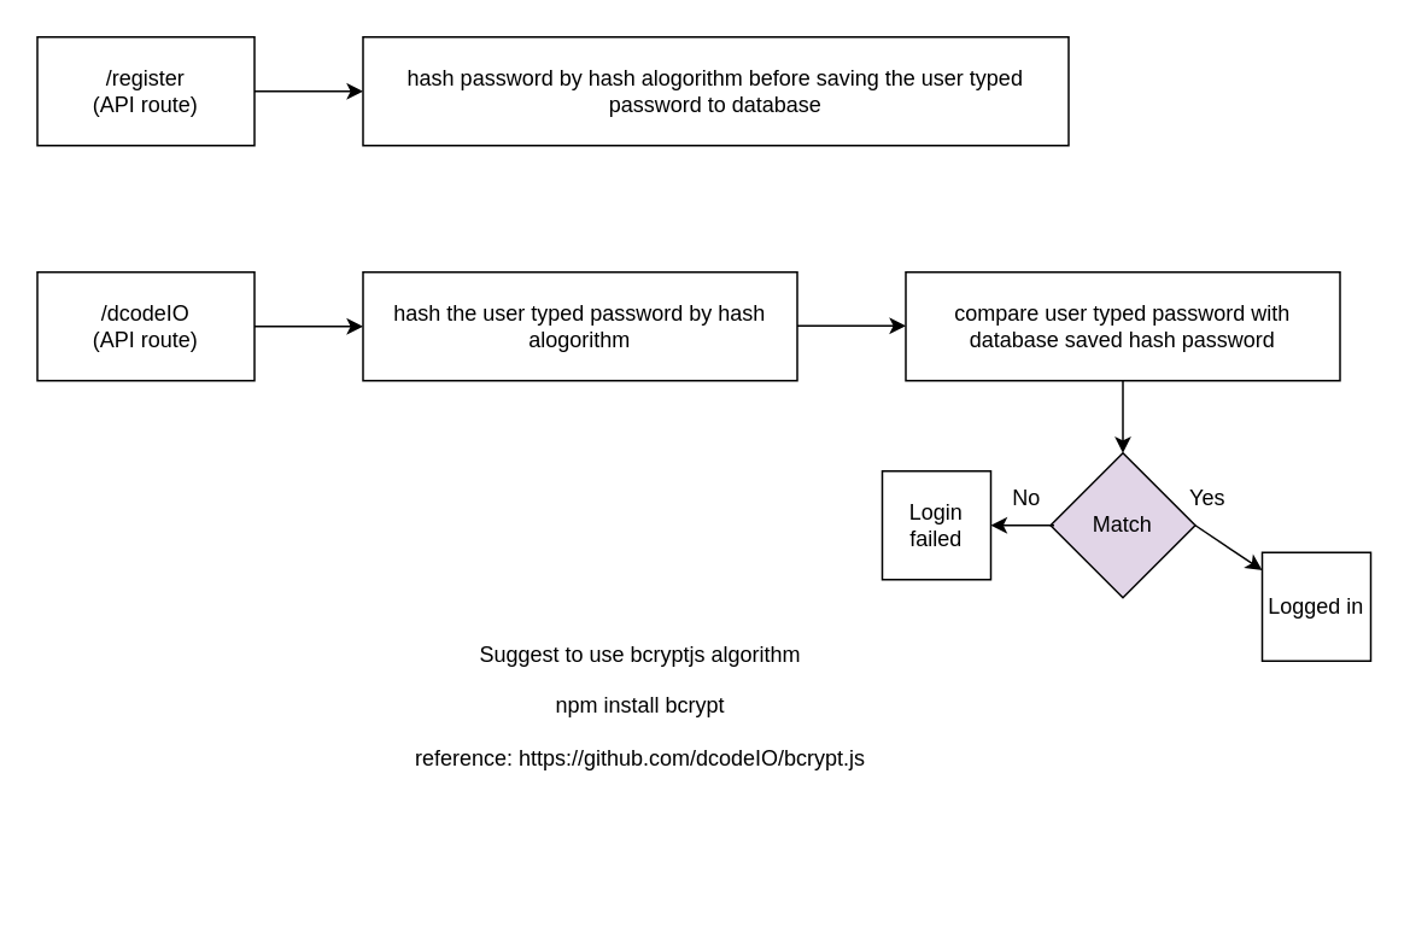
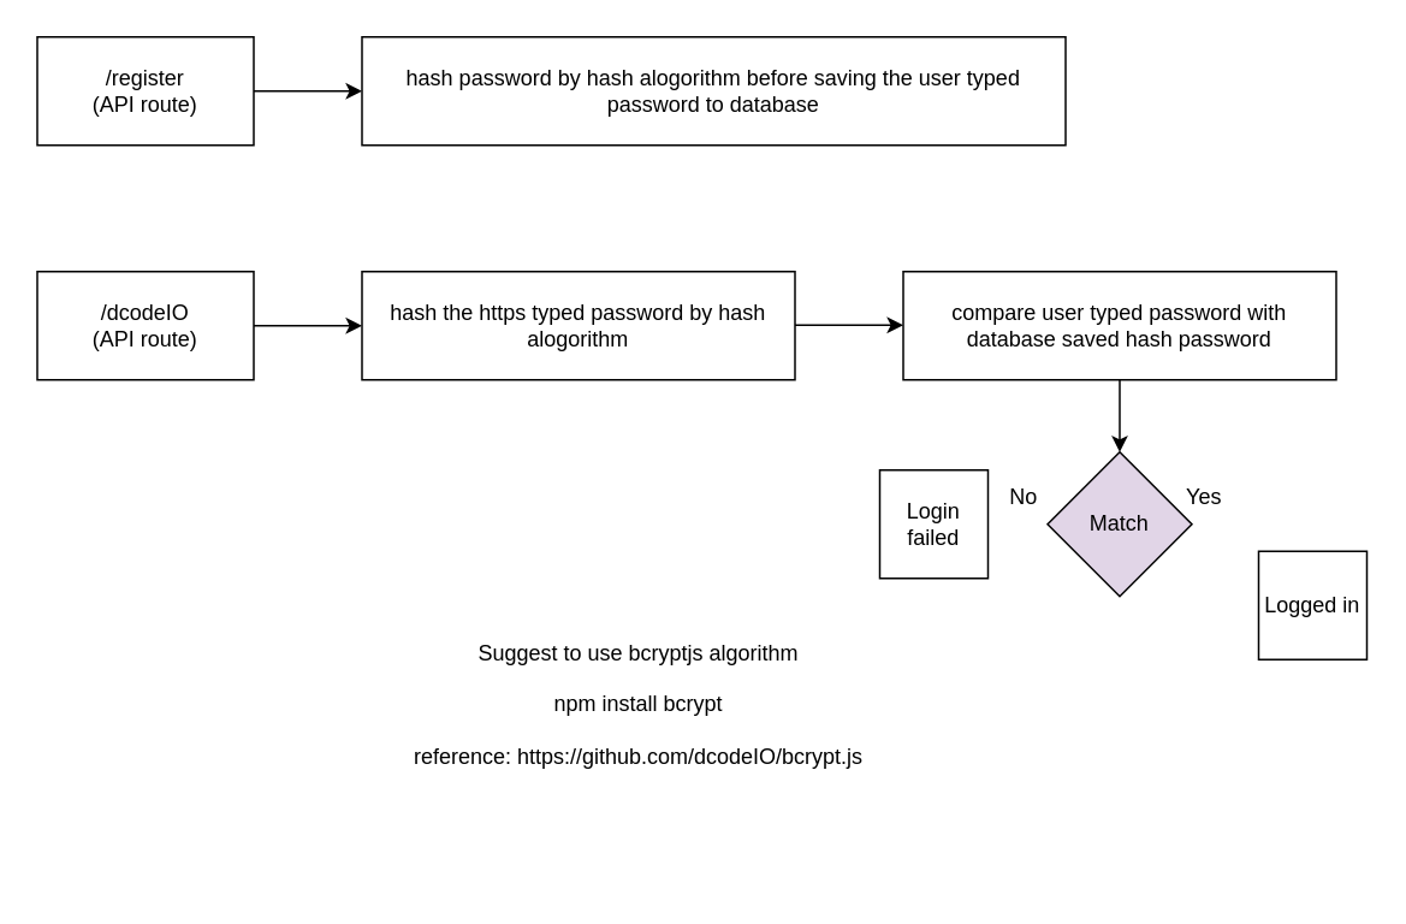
  <mxCell id="0" />
  <mxCell id="1" parent="0" />
  <mxCell id="2" value="/register&lt;br&gt;(API route)" style="rounded=0;whiteSpace=wrap;html=1;" vertex="1" parent="1"><mxGeometry x="20" y="20" width="120" height="60" as="geometry" /></mxCell>
  <mxCell id="3" value="/dcodeIO&lt;br&gt;(API route)" style="rounded=0;whiteSpace=wrap;html=1;" vertex="1" parent="1"><mxGeometry x="20" y="150" width="120" height="60" as="geometry" /></mxCell>
  <mxCell id="4" value="" style="endArrow=classic;html=1;" edge="1" parent="1"><mxGeometry width="50" height="50" relative="1" as="geometry"><mxPoint x="140" y="50" as="sourcePoint" /><mxPoint x="200" y="50" as="targetPoint" /></mxGeometry></mxCell>
  <mxCell id="5" value="hash password by hash alogorithm before saving the user typed password to database" style="rounded=0;whiteSpace=wrap;html=1;" vertex="1" parent="1"><mxGeometry x="200" y="20" width="390" height="60" as="geometry" /></mxCell>
  <mxCell id="6" value="" style="endArrow=classic;html=1;" edge="1" parent="1"><mxGeometry width="50" height="50" relative="1" as="geometry"><mxPoint x="140" y="180" as="sourcePoint" /><mxPoint x="200" y="180" as="targetPoint" /></mxGeometry></mxCell>
- <mxCell id="7" value="hash the user typed password by hash alogorithm" style="rounded=0;whiteSpace=wrap;html=1;" vertex="1" parent="1"><mxGeometry x="200" y="150" width="240" height="60" as="geometry" /></mxCell>
+ <mxCell id="7" value="hash the https typed password by hash alogorithm" style="rounded=0;whiteSpace=wrap;html=1;" vertex="1" parent="1"><mxGeometry x="200" y="150" width="240" height="60" as="geometry" /></mxCell>
  <mxCell id="8" value="compare user typed password with database saved hash password" style="rounded=0;whiteSpace=wrap;html=1;" vertex="1" parent="1"><mxGeometry x="500" y="150" width="240" height="60" as="geometry" /></mxCell>
  <mxCell id="9" value="" style="endArrow=classic;html=1;" edge="1" parent="1"><mxGeometry width="50" height="50" relative="1" as="geometry"><mxPoint x="440" y="179.69" as="sourcePoint" /><mxPoint x="500" y="179.69" as="targetPoint" /></mxGeometry></mxCell>
  <mxCell id="10" value="Suggest to use bcryptjs algorithm&lt;br&gt;&lt;br&gt;npm install bcrypt&lt;br&gt;&lt;br&gt;reference:&amp;nbsp;https://github.com/dcodeIO/bcrypt.js" style="text;html=1;strokeColor=none;fillColor=none;align=center;verticalAlign=middle;whiteSpace=wrap;rounded=0;" vertex="1" parent="1"><mxGeometry x="200" y="290" width="307" height="200" as="geometry" /></mxCell>
  <mxCell id="11" value="Match" style="rhombus;whiteSpace=wrap;html=1;fillColor=#e1d5e7;" vertex="1" parent="1"><mxGeometry x="580" y="250" width="80" height="80" as="geometry" /></mxCell>
  <mxCell id="12" value="" style="endArrow=classic;html=1;exitX=0.5;exitY=1;exitDx=0;exitDy=0;" edge="1" parent="1" source="8" target="11"><mxGeometry width="50" height="50" relative="1" as="geometry"><mxPoint x="607" y="260" as="sourcePoint" /><mxPoint x="637" y="240" as="targetPoint" /></mxGeometry></mxCell>
- <mxCell id="13" value="" style="endArrow=classic;html=1;exitX=1;exitY=0.5;exitDx=0;exitDy=0;" edge="1" parent="1" source="11" target="14"><mxGeometry width="50" height="50" relative="1" as="geometry"><mxPoint x="607" y="380" as="sourcePoint" /><mxPoint x="687" y="290" as="targetPoint" /></mxGeometry></mxCell>
  <mxCell id="14" value="Logged in" style="rounded=0;whiteSpace=wrap;html=1;" vertex="1" parent="1"><mxGeometry x="697" y="305" width="60" height="60" as="geometry" /></mxCell>
  <mxCell id="15" value="Yes" style="text;html=1;strokeColor=none;fillColor=none;align=center;verticalAlign=middle;whiteSpace=wrap;rounded=0;" vertex="1" parent="1"><mxGeometry x="637" y="260" width="60" height="30" as="geometry" /></mxCell>
- <mxCell id="16" value="" style="endArrow=classic;html=1;exitX=0.75;exitY=1;exitDx=0;exitDy=0;" edge="1" parent="1" target="17" source="18"><mxGeometry width="50" height="50" relative="1" as="geometry"><mxPoint x="450" y="290" as="sourcePoint" /><mxPoint x="477" y="290" as="targetPoint" /></mxGeometry></mxCell>
  <mxCell id="17" value="Login&lt;br&gt;failed" style="rounded=0;whiteSpace=wrap;html=1;" vertex="1" parent="1"><mxGeometry x="487" y="260" width="60" height="60" as="geometry" /></mxCell>
  <mxCell id="18" value="No" style="text;html=1;strokeColor=none;fillColor=none;align=center;verticalAlign=middle;whiteSpace=wrap;rounded=0;" vertex="1" parent="1"><mxGeometry x="537" y="260" width="60" height="30" as="geometry" /></mxCell>
